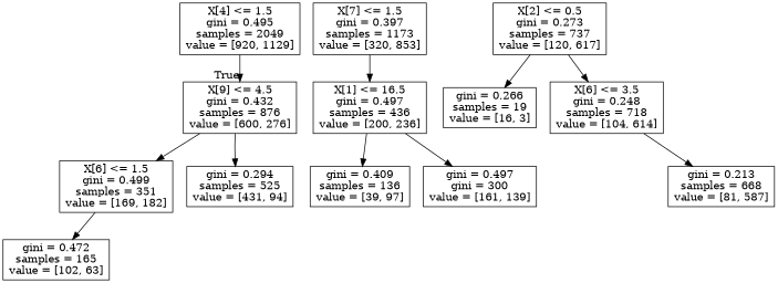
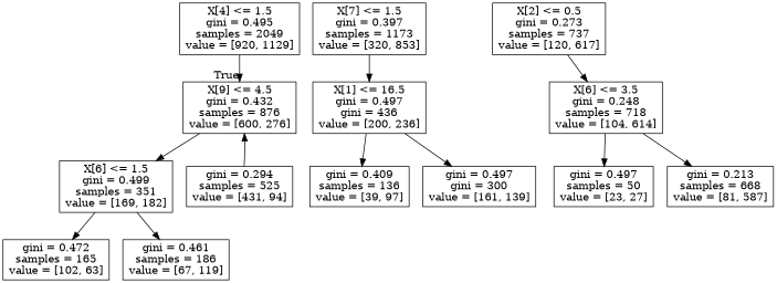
  digraph {
    node [shape=box]
    n1 [label="X[4] <= 1.5\ngini = 0.495\nsamples = 2049\nvalue = [920, 1129]"]
    n2 [label="X[9] <= 4.5\ngini = 0.432\nsamples = 876\nvalue = [600, 276]"]
    n3 [label="X[6] <= 1.5\ngini = 0.499\nsamples = 351\nvalue = [169, 182]"]
    n4 [label="gini = 0.294\nsamples = 525\nvalue = [431, 94]"]
    n5 [label="X[7] <= 1.5\ngini = 0.397\nsamples = 1173\nvalue = [320, 853]"]
-   n6 [label="X[1] <= 16.5\ngini = 0.497\nsamples = 436\nvalue = [200, 236]"]
+   n6 [label="X[1] <= 16.5\ngini = 0.497\ngini = 436\nvalue = [200, 236]"]
    n7 [label="gini = 0.472\nsamples = 165\nvalue = [102, 63]"]
+   n8 [label="gini = 0.461\nsamples = 186\nvalue = [67, 119]"]
    n9 [label="X[2] <= 0.5\ngini = 0.273\nsamples = 737\nvalue = [120, 617]"]
-   n10 [label="gini = 0.266\nsamples = 19\nvalue = [16, 3]"]
    n11 [label="X[6] <= 3.5\ngini = 0.248\nsamples = 718\nvalue = [104, 614]"]
    n12 [label="gini = 0.409\nsamples = 136\nvalue = [39, 97]"]
    n13 [label="gini = 0.497\ngini = 300\nvalue = [161, 139]"]
+   n14 [label="gini = 0.497\nsamples = 50\nvalue = [23, 27]"]
    n15 [label="gini = 0.213\nsamples = 668\nvalue = [81, 587]"]
    n1 -> n2 [headlabel=True labelangle=45 labeldistance=2.5]
    n2 -> n3
-   n2 -> n4
+   n4 -> n2
    n3 -> n7
+   n3 -> n8
    n5 -> n6
    n6 -> n12
    n6 -> n13
-   n9 -> n10
    n9 -> n11
+   n11 -> n14
    n11 -> n15
  }
